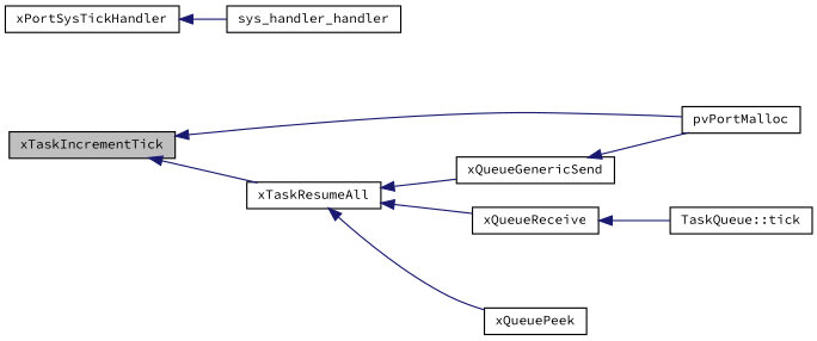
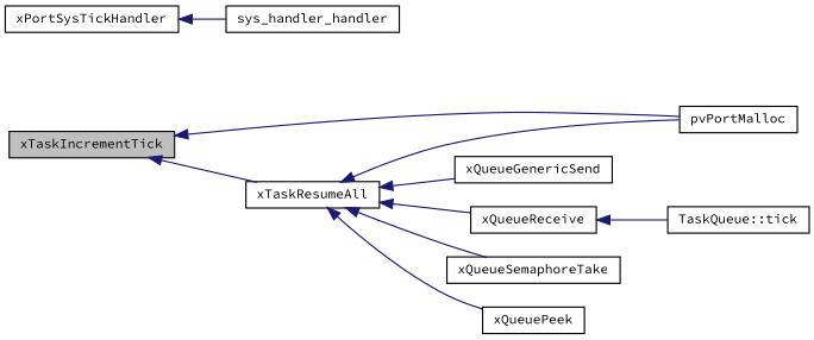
  digraph {
    fontname="Source Code Pro"
    rankdir=LR
    node [color=black fillcolor=white fontname="Source Code Pro" fontsize=10 shape=record style=filled]
    edge [color=midnightblue dir=back fontname="Source Code Pro" fontsize=10 labelfontname=Helvetica labelfontsize=10 style=solid]
    n1 [fillcolor=grey75 fontcolor=black height=0.2 label=xTaskIncrementTick width=0.4]
    n2 [height=0.2 label=xTaskResumeAll width=0.4]
    n3 [height=0.2 label=pvPortMalloc width=0.4]
    n4 [height=0.2 label=xPortSysTickHandler width=0.4]
    n5 [height=0.2 label=sys_handler_handler width=0.4]
    n6 [height=0.2 label=xQueueGenericSend width=0.4]
    n7 [height=0.2 label=xQueueReceive width=0.4]
+   n8 [height=0.2 label=xQueueSemaphoreTake width=0.4]
    n9 [height=0.2 label=xQueuePeek width=0.4]
    n10 [height=0.2 label="TaskQueue::tick" width=0.4]
    n1 -> n2
    n1 -> n3
-   n6 -> n3
+   n2 -> n3
    n2 -> n6
    n2 -> n7
+   n2 -> n8
    n2 -> n9
    n4 -> n5
    n7 -> n10
  }
